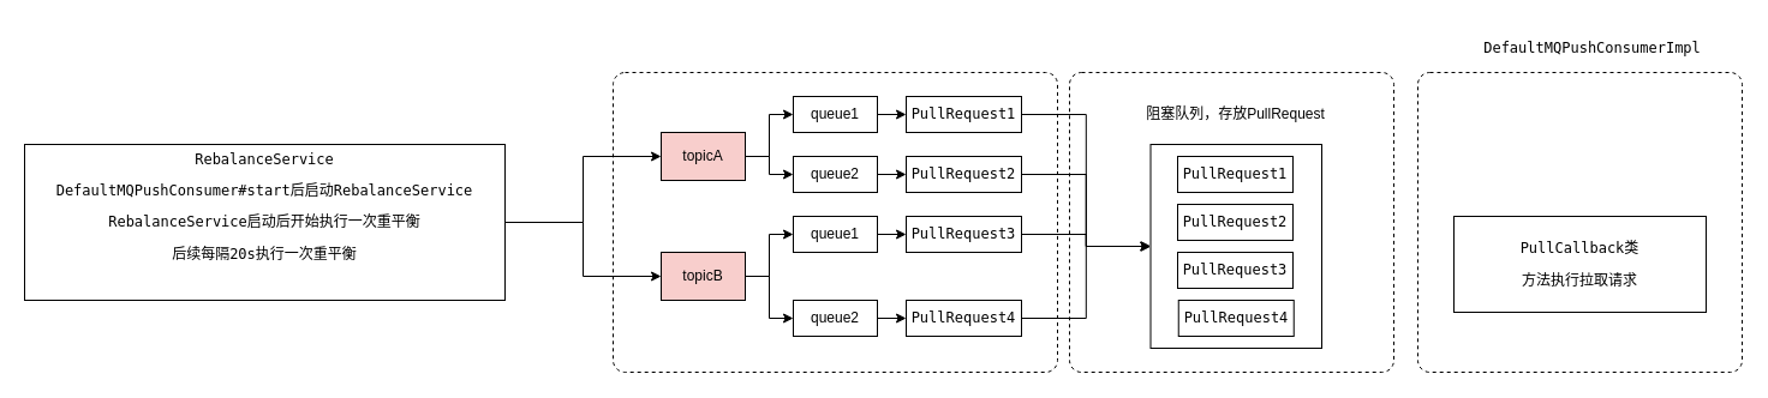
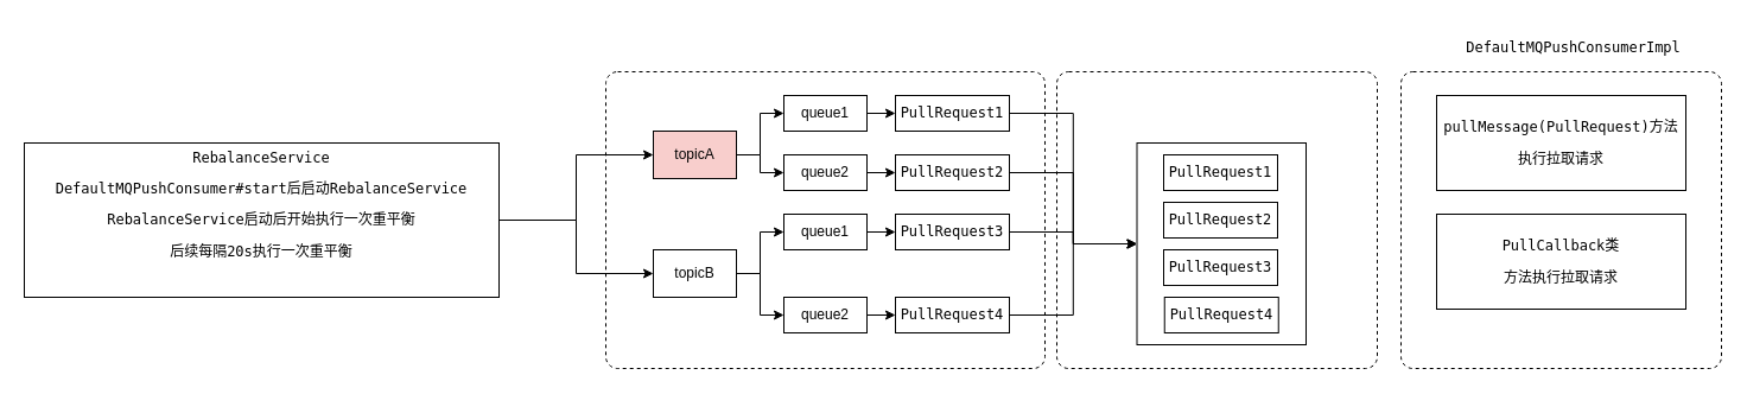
  <mxCell id="0" />
  <mxCell id="1" parent="0" />
  <mxCell id="2" value="" style="html=1;align=center;verticalAlign=top;rounded=1;absoluteArcSize=1;arcSize=20;dashed=1;" vertex="1" parent="1"><mxGeometry x="510" y="60" width="370" height="250" as="geometry" /></mxCell>
  <mxCell id="3" style="edgeStyle=orthogonalEdgeStyle;rounded=0;orthogonalLoop=1;jettySize=auto;html=1;exitX=1;exitY=0.5;exitDx=0;exitDy=0;" edge="1" parent="1" source="5" target="10"><mxGeometry relative="1" as="geometry" /></mxCell>
  <mxCell id="4" style="edgeStyle=orthogonalEdgeStyle;rounded=0;orthogonalLoop=1;jettySize=auto;html=1;exitX=1;exitY=0.5;exitDx=0;exitDy=0;entryX=0;entryY=0.5;entryDx=0;entryDy=0;" edge="1" parent="1" source="5" target="12"><mxGeometry relative="1" as="geometry" /></mxCell>
  <mxCell id="5" value="topicA" style="rounded=0;whiteSpace=wrap;html=1;fillColor=#f8cecc;" vertex="1" parent="1"><mxGeometry x="550" y="110" width="70" height="40" as="geometry" /></mxCell>
  <mxCell id="6" style="edgeStyle=orthogonalEdgeStyle;rounded=0;orthogonalLoop=1;jettySize=auto;html=1;exitX=1;exitY=0.5;exitDx=0;exitDy=0;entryX=0;entryY=0.5;entryDx=0;entryDy=0;" edge="1" parent="1" source="8" target="14"><mxGeometry relative="1" as="geometry" /></mxCell>
  <mxCell id="7" style="edgeStyle=orthogonalEdgeStyle;rounded=0;orthogonalLoop=1;jettySize=auto;html=1;exitX=1;exitY=0.5;exitDx=0;exitDy=0;entryX=0;entryY=0.5;entryDx=0;entryDy=0;" edge="1" parent="1" source="8" target="16"><mxGeometry relative="1" as="geometry" /></mxCell>
- <mxCell id="8" value="topicB" style="rounded=0;whiteSpace=wrap;html=1;fillColor=#f8cecc;" vertex="1" parent="1"><mxGeometry x="550" y="210" width="70" height="40" as="geometry" /></mxCell>
+ <mxCell id="8" value="topicB" style="rounded=0;whiteSpace=wrap;html=1;" vertex="1" parent="1"><mxGeometry x="550" y="210" width="70" height="40" as="geometry" /></mxCell>
  <mxCell id="9" style="edgeStyle=orthogonalEdgeStyle;rounded=0;orthogonalLoop=1;jettySize=auto;html=1;exitX=1;exitY=0.5;exitDx=0;exitDy=0;entryX=0;entryY=0.5;entryDx=0;entryDy=0;" edge="1" parent="1" source="10" target="22"><mxGeometry relative="1" as="geometry" /></mxCell>
  <mxCell id="10" value="queue1" style="rounded=0;whiteSpace=wrap;html=1;" vertex="1" parent="1"><mxGeometry x="660" y="80" width="70" height="30" as="geometry" /></mxCell>
  <mxCell id="11" style="edgeStyle=orthogonalEdgeStyle;rounded=0;orthogonalLoop=1;jettySize=auto;html=1;exitX=1;exitY=0.5;exitDx=0;exitDy=0;entryX=0;entryY=0.5;entryDx=0;entryDy=0;" edge="1" parent="1" source="12" target="25"><mxGeometry relative="1" as="geometry" /></mxCell>
  <mxCell id="12" value="queue2" style="rounded=0;whiteSpace=wrap;html=1;" vertex="1" parent="1"><mxGeometry x="660" y="130" width="70" height="30" as="geometry" /></mxCell>
  <mxCell id="13" style="edgeStyle=orthogonalEdgeStyle;rounded=0;orthogonalLoop=1;jettySize=auto;html=1;exitX=1;exitY=0.5;exitDx=0;exitDy=0;entryX=0;entryY=0.5;entryDx=0;entryDy=0;" edge="1" parent="1" source="14" target="27"><mxGeometry relative="1" as="geometry" /></mxCell>
  <mxCell id="14" value="queue1" style="rounded=0;whiteSpace=wrap;html=1;" vertex="1" parent="1"><mxGeometry x="660" y="180" width="70" height="30" as="geometry" /></mxCell>
  <mxCell id="15" style="edgeStyle=orthogonalEdgeStyle;rounded=0;orthogonalLoop=1;jettySize=auto;html=1;exitX=1;exitY=0.5;exitDx=0;exitDy=0;entryX=0;entryY=0.5;entryDx=0;entryDy=0;" edge="1" parent="1" source="16" target="29"><mxGeometry relative="1" as="geometry" /></mxCell>
  <mxCell id="16" value="queue2" style="rounded=0;whiteSpace=wrap;html=1;" vertex="1" parent="1"><mxGeometry x="660" y="250" width="70" height="30" as="geometry" /></mxCell>
  <mxCell id="17" value="" style="html=1;align=center;verticalAlign=top;rounded=1;absoluteArcSize=1;arcSize=20;dashed=1;" vertex="1" parent="1"><mxGeometry x="890" y="60" width="270" height="250" as="geometry" /></mxCell>
  <mxCell id="18" value="" style="html=1;align=center;verticalAlign=top;rounded=1;absoluteArcSize=1;arcSize=20;dashed=1;" vertex="1" parent="1"><mxGeometry x="1180" y="60" width="270" height="250" as="geometry" /></mxCell>
+ <mxCell id="19" value="&lt;pre&gt;pullMessage(PullRequest)方法&lt;/pre&gt;&lt;pre&gt;执行拉取请求&lt;/pre&gt;" style="rounded=0;whiteSpace=wrap;html=1;" vertex="1" parent="1"><mxGeometry x="1210" y="80" width="210" height="80" as="geometry" /></mxCell>
  <mxCell id="20" value="&lt;pre&gt;&lt;pre&gt;PullCallback类&lt;/pre&gt;&lt;pre&gt;方法执行拉取请求&lt;/pre&gt;&lt;/pre&gt;" style="rounded=0;whiteSpace=wrap;html=1;" vertex="1" parent="1"><mxGeometry x="1210" y="180" width="210" height="80" as="geometry" /></mxCell>
  <mxCell id="21" style="edgeStyle=orthogonalEdgeStyle;rounded=0;orthogonalLoop=1;jettySize=auto;html=1;exitX=1;exitY=0.5;exitDx=0;exitDy=0;entryX=0;entryY=0.5;entryDx=0;entryDy=0;" edge="1" parent="1" source="22" target="23"><mxGeometry relative="1" as="geometry" /></mxCell>
  <mxCell id="22" value="&lt;pre&gt;PullRequest1&lt;/pre&gt;" style="rounded=0;whiteSpace=wrap;html=1;" vertex="1" parent="1"><mxGeometry x="754" y="80" width="96" height="30" as="geometry" /></mxCell>
  <mxCell id="23" value="" style="rounded=0;whiteSpace=wrap;html=1;" vertex="1" parent="1"><mxGeometry x="957.5" y="120" width="142.5" height="170" as="geometry" /></mxCell>
  <mxCell id="24" style="edgeStyle=orthogonalEdgeStyle;rounded=0;orthogonalLoop=1;jettySize=auto;html=1;exitX=1;exitY=0.5;exitDx=0;exitDy=0;entryX=0;entryY=0.5;entryDx=0;entryDy=0;" edge="1" parent="1" source="25" target="23"><mxGeometry relative="1" as="geometry" /></mxCell>
  <mxCell id="25" value="&lt;pre&gt;PullRequest2&lt;/pre&gt;" style="rounded=0;whiteSpace=wrap;html=1;" vertex="1" parent="1"><mxGeometry x="754" y="130" width="96" height="30" as="geometry" /></mxCell>
  <mxCell id="26" style="edgeStyle=orthogonalEdgeStyle;rounded=0;orthogonalLoop=1;jettySize=auto;html=1;exitX=1;exitY=0.5;exitDx=0;exitDy=0;entryX=0;entryY=0.5;entryDx=0;entryDy=0;" edge="1" parent="1" source="27" target="23"><mxGeometry relative="1" as="geometry" /></mxCell>
  <mxCell id="27" value="&lt;pre&gt;PullRequest3&lt;/pre&gt;" style="rounded=0;whiteSpace=wrap;html=1;" vertex="1" parent="1"><mxGeometry x="754" y="180" width="96" height="30" as="geometry" /></mxCell>
  <mxCell id="28" style="edgeStyle=orthogonalEdgeStyle;rounded=0;orthogonalLoop=1;jettySize=auto;html=1;exitX=1;exitY=0.5;exitDx=0;exitDy=0;entryX=0;entryY=0.5;entryDx=0;entryDy=0;" edge="1" parent="1" source="29" target="23"><mxGeometry relative="1" as="geometry" /></mxCell>
  <mxCell id="29" value="&lt;pre&gt;PullRequest4&lt;/pre&gt;" style="rounded=0;whiteSpace=wrap;html=1;" vertex="1" parent="1"><mxGeometry x="754" y="250" width="96" height="30" as="geometry" /></mxCell>
  <mxCell id="30" value="&lt;pre&gt;PullRequest4&lt;/pre&gt;" style="rounded=0;whiteSpace=wrap;html=1;" vertex="1" parent="1"><mxGeometry x="980.75" y="250" width="96" height="30" as="geometry" /></mxCell>
  <mxCell id="31" value="&lt;pre&gt;PullRequest3&lt;/pre&gt;" style="rounded=0;whiteSpace=wrap;html=1;" vertex="1" parent="1"><mxGeometry x="980" y="210" width="96" height="30" as="geometry" /></mxCell>
  <mxCell id="32" value="&lt;pre&gt;PullRequest2&lt;/pre&gt;" style="rounded=0;whiteSpace=wrap;html=1;" vertex="1" parent="1"><mxGeometry x="980" y="170" width="96" height="30" as="geometry" /></mxCell>
  <mxCell id="33" value="&lt;pre&gt;PullRequest1&lt;/pre&gt;" style="rounded=0;whiteSpace=wrap;html=1;" vertex="1" parent="1"><mxGeometry x="980" y="130" width="96" height="30" as="geometry" /></mxCell>
- <mxCell id="34" value="阻塞队列，存放&lt;span&gt;PullRequest&lt;/span&gt;" style="text;html=1;strokeColor=none;fillColor=none;align=center;verticalAlign=middle;whiteSpace=wrap;rounded=0;" vertex="1" parent="1"><mxGeometry x="941.25" y="80" width="175" height="30" as="geometry" /></mxCell>
  <mxCell id="35" value="&lt;pre&gt;&lt;pre&gt;DefaultMQPushConsumerImpl&lt;/pre&gt;&lt;/pre&gt;" style="text;html=1;align=center;verticalAlign=middle;resizable=0;points=[];autosize=1;strokeColor=none;fillColor=none;" vertex="1" parent="1"><mxGeometry x="1225" y="20" width="200" height="40" as="geometry" /></mxCell>
  <mxCell id="36" style="edgeStyle=orthogonalEdgeStyle;rounded=0;orthogonalLoop=1;jettySize=auto;html=1;exitX=1;exitY=0.5;exitDx=0;exitDy=0;entryX=0;entryY=0.5;entryDx=0;entryDy=0;" edge="1" parent="1" source="38" target="5"><mxGeometry relative="1" as="geometry" /></mxCell>
  <mxCell id="37" style="edgeStyle=orthogonalEdgeStyle;rounded=0;orthogonalLoop=1;jettySize=auto;html=1;exitX=1;exitY=0.5;exitDx=0;exitDy=0;entryX=0;entryY=0.5;entryDx=0;entryDy=0;" edge="1" parent="1" source="38" target="8"><mxGeometry relative="1" as="geometry" /></mxCell>
  <mxCell id="38" value="&lt;pre&gt;RebalanceService&lt;/pre&gt;&lt;pre&gt;&lt;pre&gt;DefaultMQPushConsumer#start后启动RebalanceService&lt;/pre&gt;&lt;pre&gt;RebalanceService启动后开始执行一次重平衡&lt;/pre&gt;&lt;pre&gt;后续每隔20s执行一次重平衡&lt;/pre&gt;&lt;pre&gt;&lt;br&gt;&lt;/pre&gt;&lt;/pre&gt;" style="rounded=0;whiteSpace=wrap;html=1;" vertex="1" parent="1"><mxGeometry x="20" y="120" width="400" height="130" as="geometry" /></mxCell>
